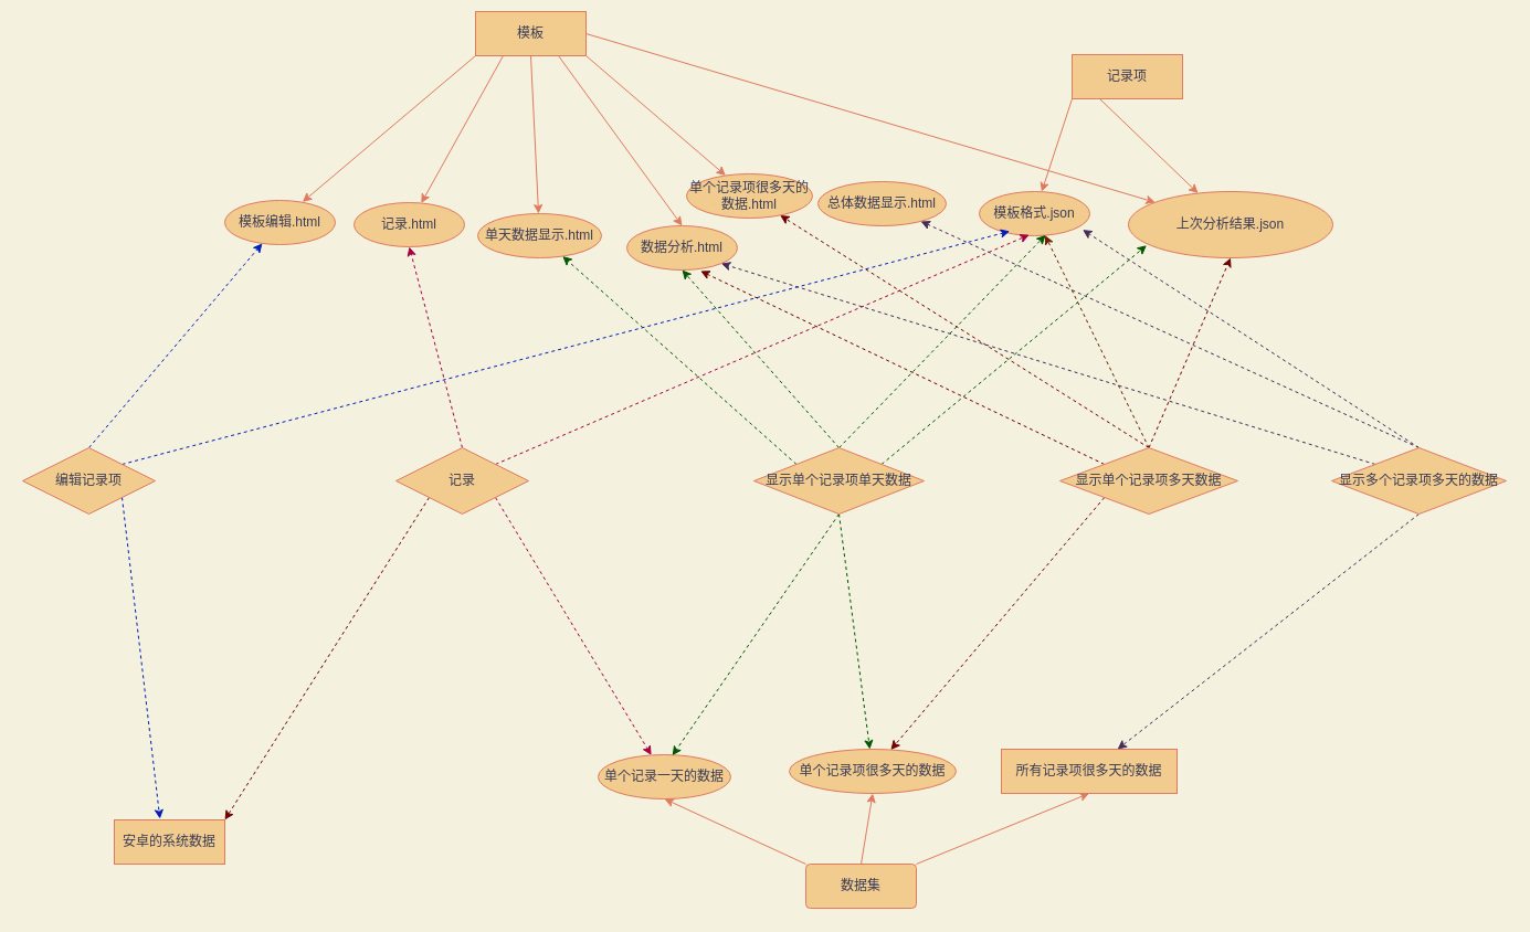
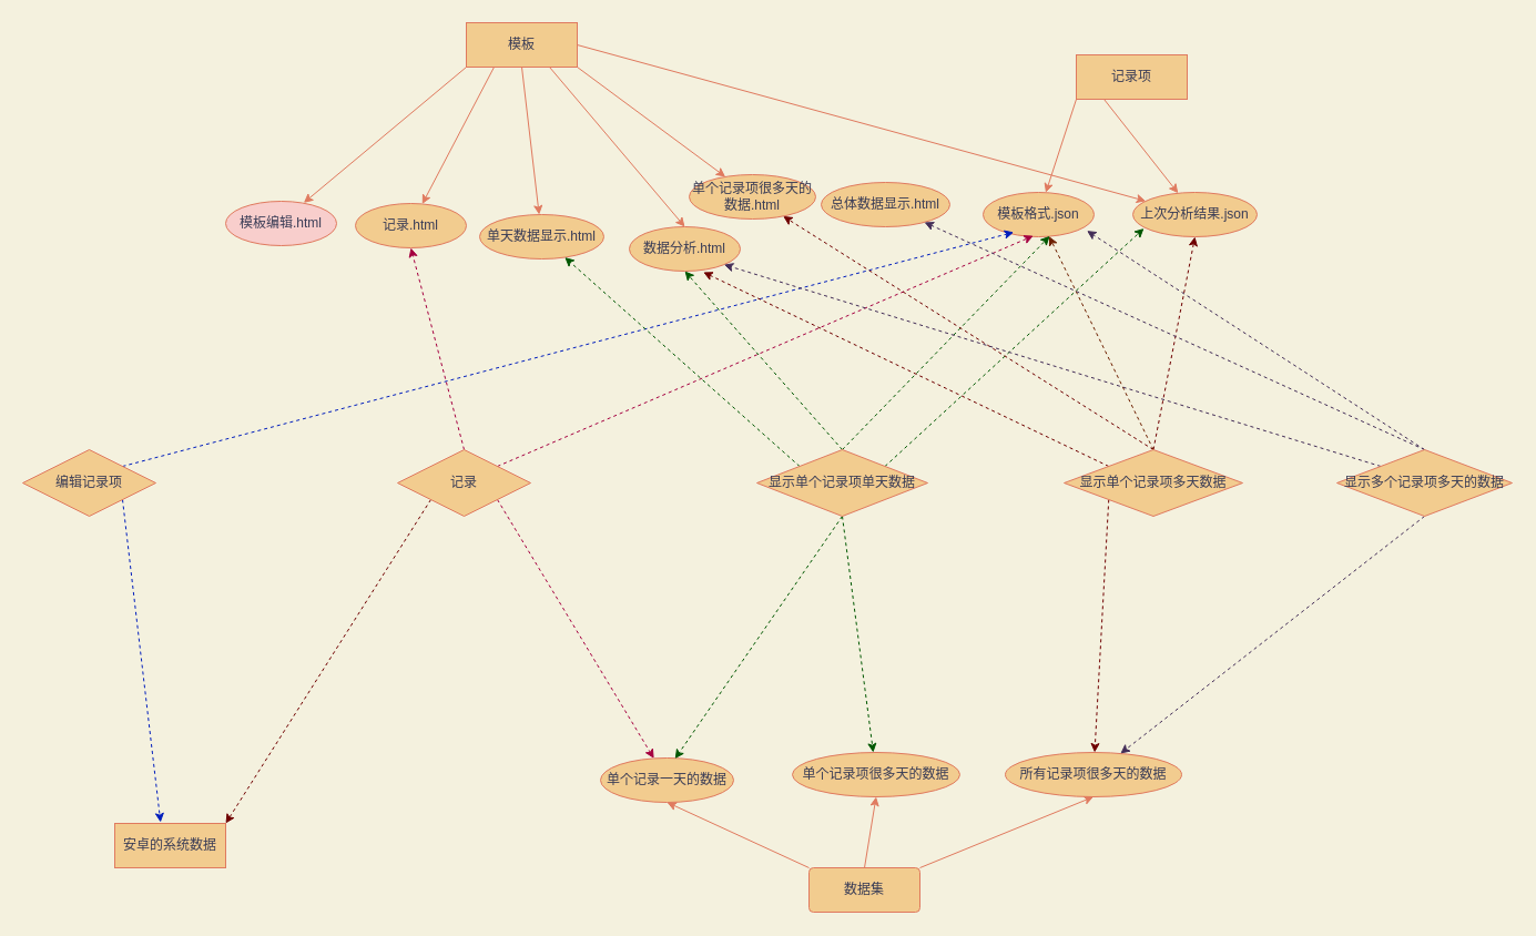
  <mxCell id="0" />
  <mxCell id="1" parent="0" />
  <mxCell id="2" style="rounded=1;sketch=0;orthogonalLoop=1;jettySize=auto;html=1;exitX=0;exitY=1;exitDx=0;exitDy=0;entryX=0.704;entryY=0.035;entryDx=0;entryDy=0;entryPerimeter=0;strokeColor=#E07A5F;fillColor=#F2CC8F;fontColor=#393C56;" parent="1" source="8" target="9" edge="1"><mxGeometry relative="1" as="geometry" /></mxCell>
  <mxCell id="3" style="edgeStyle=none;rounded=1;sketch=0;orthogonalLoop=1;jettySize=auto;html=1;exitX=0.25;exitY=1;exitDx=0;exitDy=0;strokeColor=#E07A5F;fillColor=#F2CC8F;fontColor=#393C56;" parent="1" source="8" target="10" edge="1"><mxGeometry relative="1" as="geometry" /></mxCell>
  <mxCell id="4" style="edgeStyle=none;rounded=1;sketch=0;orthogonalLoop=1;jettySize=auto;html=1;exitX=0.5;exitY=1;exitDx=0;exitDy=0;strokeColor=#E07A5F;fillColor=#F2CC8F;fontColor=#393C56;" parent="1" source="8" target="11" edge="1"><mxGeometry relative="1" as="geometry" /></mxCell>
  <mxCell id="5" style="edgeStyle=none;rounded=1;sketch=0;orthogonalLoop=1;jettySize=auto;html=1;exitX=0.75;exitY=1;exitDx=0;exitDy=0;entryX=0.5;entryY=0;entryDx=0;entryDy=0;strokeColor=#E07A5F;fillColor=#F2CC8F;fontColor=#393C56;" parent="1" source="8" target="18" edge="1"><mxGeometry relative="1" as="geometry" /></mxCell>
  <mxCell id="6" style="edgeStyle=none;rounded=1;sketch=0;orthogonalLoop=1;jettySize=auto;html=1;exitX=1;exitY=0.5;exitDx=0;exitDy=0;strokeColor=#E07A5F;fillColor=#F2CC8F;fontColor=#393C56;" parent="1" source="8" target="16" edge="1"><mxGeometry relative="1" as="geometry" /></mxCell>
  <mxCell id="7" style="edgeStyle=none;rounded=1;sketch=0;orthogonalLoop=1;jettySize=auto;html=1;exitX=1;exitY=1;exitDx=0;exitDy=0;strokeColor=#E07A5F;fillColor=#F2CC8F;fontColor=#393C56;" parent="1" source="8" target="54" edge="1"><mxGeometry relative="1" as="geometry" /></mxCell>
- <mxCell id="8" value="模板" style="whiteSpace=wrap;html=1;align=center;rounded=0;sketch=0;strokeColor=#E07A5F;fillColor=#F2CC8F;fontColor=#393C56;" parent="1" vertex="1"><mxGeometry x="430" y="10" width="100" height="40" as="geometry" /></mxCell>
- <mxCell id="9" value="模板编辑.html" style="ellipse;whiteSpace=wrap;html=1;align=center;rounded=0;sketch=0;strokeColor=#E07A5F;fillColor=#F2CC8F;fontColor=#393C56;" parent="1" vertex="1"><mxGeometry x="203" y="181" width="100" height="40" as="geometry" /></mxCell>
+ <mxCell id="8" value="模板" style="whiteSpace=wrap;html=1;align=center;rounded=0;sketch=0;strokeColor=#E07A5F;fillColor=#F2CC8F;fontColor=#393C56;" parent="1" vertex="1"><mxGeometry x="420" y="20" width="100" height="40" as="geometry" /></mxCell>
+ <mxCell id="9" value="模板编辑.html" style="ellipse;whiteSpace=wrap;html=1;align=center;rounded=0;sketch=0;strokeColor=#E07A5F;fillColor=#f8cecc;fontColor=#393C56;" parent="1" vertex="1"><mxGeometry x="203" y="181" width="100" height="40" as="geometry" /></mxCell>
  <mxCell id="10" value="记录.html" style="ellipse;whiteSpace=wrap;html=1;align=center;rounded=0;sketch=0;strokeColor=#E07A5F;fillColor=#F2CC8F;fontColor=#393C56;" parent="1" vertex="1"><mxGeometry x="320" y="183" width="100" height="40" as="geometry" /></mxCell>
  <mxCell id="11" value="单天数据显示.html" style="ellipse;whiteSpace=wrap;html=1;align=center;rounded=0;sketch=0;strokeColor=#E07A5F;fillColor=#F2CC8F;fontColor=#393C56;" parent="1" vertex="1"><mxGeometry x="432" y="193" width="112" height="40" as="geometry" /></mxCell>
  <mxCell id="12" style="edgeStyle=none;rounded=1;sketch=0;orthogonalLoop=1;jettySize=auto;html=1;exitX=0;exitY=1;exitDx=0;exitDy=0;strokeColor=#E07A5F;fillColor=#F2CC8F;fontColor=#393C56;" parent="1" source="14" target="15" edge="1"><mxGeometry relative="1" as="geometry" /></mxCell>
  <mxCell id="13" style="edgeStyle=none;rounded=1;sketch=0;orthogonalLoop=1;jettySize=auto;html=1;exitX=0.25;exitY=1;exitDx=0;exitDy=0;strokeColor=#E07A5F;fillColor=#F2CC8F;fontColor=#393C56;" parent="1" source="14" target="16" edge="1"><mxGeometry relative="1" as="geometry" /></mxCell>
  <mxCell id="14" value="记录项" style="whiteSpace=wrap;html=1;align=center;rounded=0;sketch=0;strokeColor=#E07A5F;fillColor=#F2CC8F;fontColor=#393C56;" parent="1" vertex="1"><mxGeometry x="970" y="49" width="100" height="40" as="geometry" /></mxCell>
  <mxCell id="15" value="模板格式.json" style="ellipse;whiteSpace=wrap;html=1;align=center;rounded=0;sketch=0;strokeColor=#E07A5F;fillColor=#F2CC8F;fontColor=#393C56;" parent="1" vertex="1"><mxGeometry x="886" y="173" width="100" height="40" as="geometry" /></mxCell>
- <mxCell id="16" value="上次分析结果.json" style="ellipse;whiteSpace=wrap;html=1;align=center;rounded=0;sketch=0;strokeColor=#E07A5F;fillColor=#F2CC8F;fontColor=#393C56;" parent="1" vertex="1"><mxGeometry x="1021" y="173" width="185" height="60" as="geometry" /></mxCell>
+ <mxCell id="16" value="上次分析结果.json" style="ellipse;whiteSpace=wrap;html=1;align=center;rounded=0;sketch=0;strokeColor=#E07A5F;fillColor=#F2CC8F;fontColor=#393C56;" parent="1" vertex="1"><mxGeometry x="1021" y="173" width="112" height="40" as="geometry" /></mxCell>
  <mxCell id="17" value="总体数据显示.html" style="ellipse;whiteSpace=wrap;html=1;align=center;rounded=0;sketch=0;strokeColor=#E07A5F;fillColor=#F2CC8F;fontColor=#393C56;" parent="1" vertex="1"><mxGeometry x="740" y="164" width="116" height="40" as="geometry" /></mxCell>
  <mxCell id="18" value="数据分析.html" style="ellipse;whiteSpace=wrap;html=1;align=center;rounded=0;sketch=0;strokeColor=#E07A5F;fillColor=#F2CC8F;fontColor=#393C56;" parent="1" vertex="1"><mxGeometry x="567" y="204" width="100" height="40" as="geometry" /></mxCell>
  <mxCell id="19" style="edgeStyle=none;rounded=1;sketch=0;orthogonalLoop=1;jettySize=auto;html=1;exitX=0;exitY=0;exitDx=0;exitDy=0;entryX=0.5;entryY=1;entryDx=0;entryDy=0;strokeColor=#E07A5F;fillColor=#F2CC8F;fontColor=#393C56;" parent="1" source="22" target="23" edge="1"><mxGeometry relative="1" as="geometry" /></mxCell>
  <mxCell id="20" style="edgeStyle=none;rounded=1;sketch=0;orthogonalLoop=1;jettySize=auto;html=1;exitX=0.5;exitY=0;exitDx=0;exitDy=0;entryX=0.5;entryY=1;entryDx=0;entryDy=0;strokeColor=#E07A5F;fillColor=#F2CC8F;fontColor=#393C56;" parent="1" source="22" target="24" edge="1"><mxGeometry relative="1" as="geometry" /></mxCell>
  <mxCell id="21" style="edgeStyle=none;rounded=1;sketch=0;orthogonalLoop=1;jettySize=auto;html=1;exitX=1;exitY=0;exitDx=0;exitDy=0;entryX=0.5;entryY=1;entryDx=0;entryDy=0;strokeColor=#E07A5F;fillColor=#F2CC8F;fontColor=#393C56;" parent="1" source="22" target="25" edge="1"><mxGeometry relative="1" as="geometry" /></mxCell>
  <mxCell id="22" value="数据集" style="rounded=1;arcSize=10;whiteSpace=wrap;html=1;align=center;sketch=0;strokeColor=#E07A5F;fillColor=#F2CC8F;fontColor=#393C56;" parent="1" vertex="1"><mxGeometry x="729" y="782" width="100" height="40" as="geometry" /></mxCell>
  <mxCell id="23" value="单个记录一天的数据" style="ellipse;whiteSpace=wrap;html=1;align=center;rounded=0;sketch=0;strokeColor=#E07A5F;fillColor=#F2CC8F;fontColor=#393C56;" parent="1" vertex="1"><mxGeometry x="541" y="683" width="120" height="40" as="geometry" /></mxCell>
  <mxCell id="24" value="单个记录项很多天的数据" style="ellipse;whiteSpace=wrap;html=1;align=center;rounded=0;sketch=0;strokeColor=#E07A5F;fillColor=#F2CC8F;fontColor=#393C56;" parent="1" vertex="1"><mxGeometry x="714" y="678" width="151" height="40" as="geometry" /></mxCell>
- <mxCell id="25" value="所有记录项很多天的数据" style="whiteSpace=wrap;html=1;align=center;sketch=0;strokeColor=#E07A5F;fillColor=#F2CC8F;fontColor=#393C56;rounded=0;" parent="1" vertex="1"><mxGeometry x="906" y="678" width="159" height="40" as="geometry" /></mxCell>
- <mxCell id="26" style="edgeStyle=none;rounded=1;sketch=0;orthogonalLoop=1;jettySize=auto;html=1;exitX=0.5;exitY=0;exitDx=0;exitDy=0;strokeColor=#001DBC;fillColor=#0050ef;fontColor=#393C56;dashed=1;" parent="1" source="29" target="9" edge="1"><mxGeometry relative="1" as="geometry" /></mxCell>
+ <mxCell id="25" value="所有记录项很多天的数据" style="ellipse;whiteSpace=wrap;html=1;align=center;rounded=0;sketch=0;strokeColor=#E07A5F;fillColor=#F2CC8F;fontColor=#393C56;" parent="1" vertex="1"><mxGeometry x="906" y="678" width="159" height="40" as="geometry" /></mxCell>
  <mxCell id="27" style="edgeStyle=none;rounded=1;sketch=0;orthogonalLoop=1;jettySize=auto;html=1;exitX=1;exitY=0;exitDx=0;exitDy=0;entryX=0.276;entryY=0.898;entryDx=0;entryDy=0;entryPerimeter=0;dashed=1;strokeColor=#001DBC;fillColor=#0050ef;fontColor=#393C56;" parent="1" source="29" target="15" edge="1"><mxGeometry relative="1" as="geometry" /></mxCell>
  <mxCell id="28" style="edgeStyle=none;rounded=1;sketch=0;orthogonalLoop=1;jettySize=auto;html=1;exitX=1;exitY=1;exitDx=0;exitDy=0;entryX=0.413;entryY=-0.025;entryDx=0;entryDy=0;entryPerimeter=0;dashed=1;strokeColor=#001DBC;fillColor=#0050ef;fontColor=#393C56;" parent="1" source="29" target="53" edge="1"><mxGeometry relative="1" as="geometry" /></mxCell>
  <mxCell id="29" value="编辑记录项" style="shape=rhombus;perimeter=rhombusPerimeter;whiteSpace=wrap;html=1;align=center;rounded=0;sketch=0;strokeColor=#E07A5F;fillColor=#F2CC8F;fontColor=#393C56;" parent="1" vertex="1"><mxGeometry x="20" y="405" width="120" height="60" as="geometry" /></mxCell>
  <mxCell id="30" style="edgeStyle=none;rounded=1;sketch=0;orthogonalLoop=1;jettySize=auto;html=1;exitX=0.5;exitY=0;exitDx=0;exitDy=0;entryX=0.5;entryY=1;entryDx=0;entryDy=0;dashed=1;strokeColor=#A50040;fillColor=#d80073;fontColor=#393C56;" parent="1" source="34" target="10" edge="1"><mxGeometry relative="1" as="geometry" /></mxCell>
  <mxCell id="31" style="edgeStyle=none;rounded=1;sketch=0;orthogonalLoop=1;jettySize=auto;html=1;exitX=1;exitY=0;exitDx=0;exitDy=0;entryX=0.453;entryY=0.979;entryDx=0;entryDy=0;entryPerimeter=0;dashed=1;strokeColor=#A50040;fillColor=#d80073;fontColor=#393C56;" parent="1" source="34" target="15" edge="1"><mxGeometry relative="1" as="geometry" /></mxCell>
  <mxCell id="32" style="edgeStyle=none;rounded=1;sketch=0;orthogonalLoop=1;jettySize=auto;html=1;exitX=1;exitY=1;exitDx=0;exitDy=0;dashed=1;strokeColor=#A50040;fillColor=#d80073;fontColor=#393C56;" parent="1" source="34" target="23" edge="1"><mxGeometry relative="1" as="geometry" /></mxCell>
  <mxCell id="33" style="edgeStyle=none;rounded=1;sketch=0;orthogonalLoop=1;jettySize=auto;html=1;exitX=0;exitY=1;exitDx=0;exitDy=0;entryX=1;entryY=0;entryDx=0;entryDy=0;dashed=1;strokeColor=#6F0000;fillColor=#a20025;fontColor=#393C56;" parent="1" source="34" target="53" edge="1"><mxGeometry relative="1" as="geometry" /></mxCell>
  <mxCell id="34" value="记录" style="shape=rhombus;perimeter=rhombusPerimeter;whiteSpace=wrap;html=1;align=center;rounded=0;sketch=0;strokeColor=#E07A5F;fillColor=#F2CC8F;fontColor=#393C56;" parent="1" vertex="1"><mxGeometry x="358" y="405" width="120" height="60" as="geometry" /></mxCell>
  <mxCell id="35" style="edgeStyle=none;rounded=1;sketch=0;orthogonalLoop=1;jettySize=auto;html=1;exitX=0;exitY=0;exitDx=0;exitDy=0;dashed=1;strokeColor=#005700;fillColor=#008a00;fontColor=#393C56;" parent="1" source="41" target="11" edge="1"><mxGeometry relative="1" as="geometry" /></mxCell>
  <mxCell id="36" style="edgeStyle=none;rounded=1;sketch=0;orthogonalLoop=1;jettySize=auto;html=1;exitX=0.5;exitY=0;exitDx=0;exitDy=0;entryX=0.601;entryY=0.983;entryDx=0;entryDy=0;entryPerimeter=0;dashed=1;strokeColor=#005700;fillColor=#008a00;fontColor=#393C56;" parent="1" source="41" target="15" edge="1"><mxGeometry relative="1" as="geometry" /></mxCell>
  <mxCell id="37" style="edgeStyle=none;rounded=1;sketch=0;orthogonalLoop=1;jettySize=auto;html=1;exitX=1;exitY=0;exitDx=0;exitDy=0;entryX=0.089;entryY=0.812;entryDx=0;entryDy=0;entryPerimeter=0;dashed=1;strokeColor=#005700;fillColor=#008a00;fontColor=#393C56;" parent="1" source="41" target="16" edge="1"><mxGeometry relative="1" as="geometry" /></mxCell>
  <mxCell id="38" style="edgeStyle=none;rounded=1;sketch=0;orthogonalLoop=1;jettySize=auto;html=1;exitX=0.5;exitY=0;exitDx=0;exitDy=0;entryX=0.5;entryY=1;entryDx=0;entryDy=0;dashed=1;strokeColor=#005700;fillColor=#008a00;fontColor=#393C56;" parent="1" source="41" target="18" edge="1"><mxGeometry relative="1" as="geometry" /></mxCell>
  <mxCell id="39" style="edgeStyle=none;rounded=1;sketch=0;orthogonalLoop=1;jettySize=auto;html=1;exitX=0.5;exitY=1;exitDx=0;exitDy=0;dashed=1;strokeColor=#005700;fillColor=#008a00;fontColor=#393C56;" parent="1" source="41" target="24" edge="1"><mxGeometry relative="1" as="geometry" /></mxCell>
  <mxCell id="40" style="edgeStyle=none;rounded=1;sketch=0;orthogonalLoop=1;jettySize=auto;html=1;exitX=0.5;exitY=1;exitDx=0;exitDy=0;entryX=0.56;entryY=0.016;entryDx=0;entryDy=0;entryPerimeter=0;dashed=1;strokeColor=#005700;fillColor=#008a00;fontColor=#393C56;" parent="1" source="41" target="23" edge="1"><mxGeometry relative="1" as="geometry" /></mxCell>
  <mxCell id="41" value="显示单个记录项单天数据" style="shape=rhombus;perimeter=rhombusPerimeter;whiteSpace=wrap;html=1;align=center;rounded=0;sketch=0;strokeColor=#E07A5F;fillColor=#F2CC8F;fontColor=#393C56;" parent="1" vertex="1"><mxGeometry x="682" y="405" width="154" height="60" as="geometry" /></mxCell>
  <mxCell id="42" style="edgeStyle=none;rounded=1;sketch=0;orthogonalLoop=1;jettySize=auto;html=1;exitX=0;exitY=0;exitDx=0;exitDy=0;entryX=0.667;entryY=1.023;entryDx=0;entryDy=0;entryPerimeter=0;dashed=1;strokeColor=#6F0000;fillColor=#a20025;fontColor=#393C56;" parent="1" source="47" target="18" edge="1"><mxGeometry relative="1" as="geometry" /></mxCell>
  <mxCell id="43" style="edgeStyle=none;rounded=1;sketch=0;orthogonalLoop=1;jettySize=auto;html=1;exitX=0.5;exitY=0;exitDx=0;exitDy=0;dashed=1;strokeColor=#6F0000;fillColor=#a20025;fontColor=#393C56;" parent="1" source="47" target="54" edge="1"><mxGeometry relative="1" as="geometry" /></mxCell>
  <mxCell id="44" style="edgeStyle=none;rounded=1;sketch=0;orthogonalLoop=1;jettySize=auto;html=1;exitX=0.5;exitY=0;exitDx=0;exitDy=0;entryX=0.5;entryY=1;entryDx=0;entryDy=0;dashed=1;strokeColor=#6F0000;fillColor=#a20025;fontColor=#393C56;" parent="1" source="47" target="16" edge="1"><mxGeometry relative="1" as="geometry" /></mxCell>
- <mxCell id="45" style="edgeStyle=none;rounded=1;sketch=0;orthogonalLoop=1;jettySize=auto;html=1;exitX=0;exitY=1;exitDx=0;exitDy=0;dashed=1;strokeColor=#6F0000;fillColor=#a20025;fontColor=#393C56;" parent="1" source="47" target="24" edge="1"><mxGeometry relative="1" as="geometry" /></mxCell>
+ <mxCell id="45" style="edgeStyle=none;rounded=1;sketch=0;orthogonalLoop=1;jettySize=auto;html=1;exitX=0;exitY=1;exitDx=0;exitDy=0;dashed=1;strokeColor=#6F0000;fillColor=#a20025;fontColor=#393C56;" parent="1" source="47" target="25" edge="1"><mxGeometry relative="1" as="geometry" /></mxCell>
  <mxCell id="46" style="edgeStyle=none;rounded=1;sketch=0;orthogonalLoop=1;jettySize=auto;html=1;exitX=0.5;exitY=0;exitDx=0;exitDy=0;strokeColor=#6D1F00;fillColor=#a0522d;fontColor=#393C56;dashed=1;" parent="1" source="47" target="15" edge="1"><mxGeometry relative="1" as="geometry" /></mxCell>
  <mxCell id="47" value="显示单个记录项多天数据" style="shape=rhombus;perimeter=rhombusPerimeter;whiteSpace=wrap;html=1;align=center;rounded=0;sketch=0;strokeColor=#E07A5F;fillColor=#F2CC8F;fontColor=#393C56;" parent="1" vertex="1"><mxGeometry x="959" y="405" width="161" height="60" as="geometry" /></mxCell>
  <mxCell id="48" style="edgeStyle=none;rounded=1;sketch=0;orthogonalLoop=1;jettySize=auto;html=1;exitX=0;exitY=0;exitDx=0;exitDy=0;entryX=1;entryY=1;entryDx=0;entryDy=0;dashed=1;strokeColor=#432D57;fillColor=#76608a;fontColor=#393C56;" parent="1" source="52" target="18" edge="1"><mxGeometry relative="1" as="geometry" /></mxCell>
  <mxCell id="49" style="edgeStyle=none;rounded=1;sketch=0;orthogonalLoop=1;jettySize=auto;html=1;exitX=0.5;exitY=0;exitDx=0;exitDy=0;dashed=1;strokeColor=#432D57;fillColor=#76608a;fontColor=#393C56;" parent="1" source="52" target="17" edge="1"><mxGeometry relative="1" as="geometry" /></mxCell>
  <mxCell id="50" style="edgeStyle=none;rounded=1;sketch=0;orthogonalLoop=1;jettySize=auto;html=1;exitX=0.5;exitY=0;exitDx=0;exitDy=0;entryX=0.936;entryY=0.864;entryDx=0;entryDy=0;entryPerimeter=0;dashed=1;strokeColor=#432D57;fillColor=#76608a;fontColor=#393C56;" parent="1" source="52" target="15" edge="1"><mxGeometry relative="1" as="geometry" /></mxCell>
  <mxCell id="51" style="edgeStyle=none;rounded=1;sketch=0;orthogonalLoop=1;jettySize=auto;html=1;exitX=0.5;exitY=1;exitDx=0;exitDy=0;dashed=1;strokeColor=#432D57;fillColor=#76608a;fontColor=#393C56;" parent="1" source="52" target="25" edge="1"><mxGeometry relative="1" as="geometry" /></mxCell>
  <mxCell id="52" value="显示多个记录项多天的数据" style="shape=rhombus;perimeter=rhombusPerimeter;whiteSpace=wrap;html=1;align=center;rounded=0;sketch=0;strokeColor=#E07A5F;fillColor=#F2CC8F;fontColor=#393C56;" parent="1" vertex="1"><mxGeometry x="1205" y="405" width="158" height="60" as="geometry" /></mxCell>
  <mxCell id="53" value="安卓的系统数据" style="whiteSpace=wrap;html=1;align=center;rounded=0;sketch=0;strokeColor=#E07A5F;fillColor=#F2CC8F;fontColor=#393C56;" parent="1" vertex="1"><mxGeometry x="103" y="742" width="100" height="40" as="geometry" /></mxCell>
  <mxCell id="54" value="单个记录项很多天的数据.html" style="ellipse;whiteSpace=wrap;html=1;align=center;rounded=0;sketch=0;strokeColor=#E07A5F;fillColor=#F2CC8F;fontColor=#393C56;" parent="1" vertex="1"><mxGeometry x="621" y="157" width="114" height="40" as="geometry" /></mxCell>
